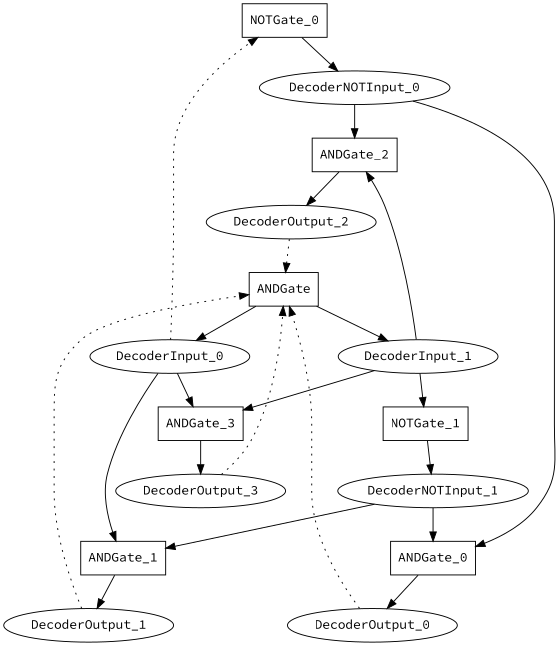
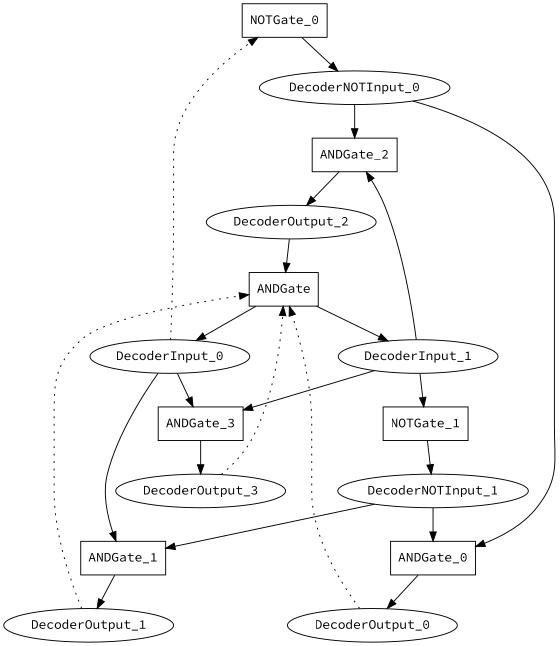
  digraph {
    fontname="Source Code Pro"
    node [fontname="Source Code Pro" shape=oval]
    edge [fontname="Source Code Pro"]
    NOTGate_0 [shape=box]
    DecoderInput_0
    ANDGate_1 [shape=box]
    ANDGate_3 [shape=box]
    DecoderNOTInput_0
    DecoderOutput_1
    DecoderOutput_3
    DecoderInput_1
    NOTGate_1 [shape=box]
    ANDGate_2 [shape=box]
    DecoderNOTInput_1
    DecoderOutput_2
    ANDGate_0 [shape=box]
    DecoderOutput_0
    n15 [label=ANDGate shape=box]
    NOTGate_0 -> DecoderNOTInput_0
    DecoderInput_0 -> NOTGate_0 [style=dotted]
    DecoderInput_0 -> ANDGate_1
    DecoderInput_0 -> ANDGate_3
    ANDGate_1 -> DecoderOutput_1
    ANDGate_3 -> DecoderOutput_3
    DecoderNOTInput_0 -> ANDGate_2
    DecoderNOTInput_0 -> ANDGate_0
    DecoderOutput_1 -> n15 [style=dotted]
    DecoderOutput_3 -> n15 [style=dotted]
    DecoderInput_1 -> ANDGate_3
    DecoderInput_1 -> NOTGate_1
    DecoderInput_1 -> ANDGate_2
    NOTGate_1 -> DecoderNOTInput_1
    ANDGate_2 -> DecoderOutput_2
    DecoderNOTInput_1 -> ANDGate_1
    DecoderNOTInput_1 -> ANDGate_0
-   DecoderOutput_2 -> n15 [style=dotted]
+   DecoderOutput_2 -> n15 [style=solid]
    ANDGate_0 -> DecoderOutput_0
    DecoderOutput_0 -> n15 [style=dotted]
    n15 -> DecoderInput_0
    n15 -> DecoderInput_1
  }
